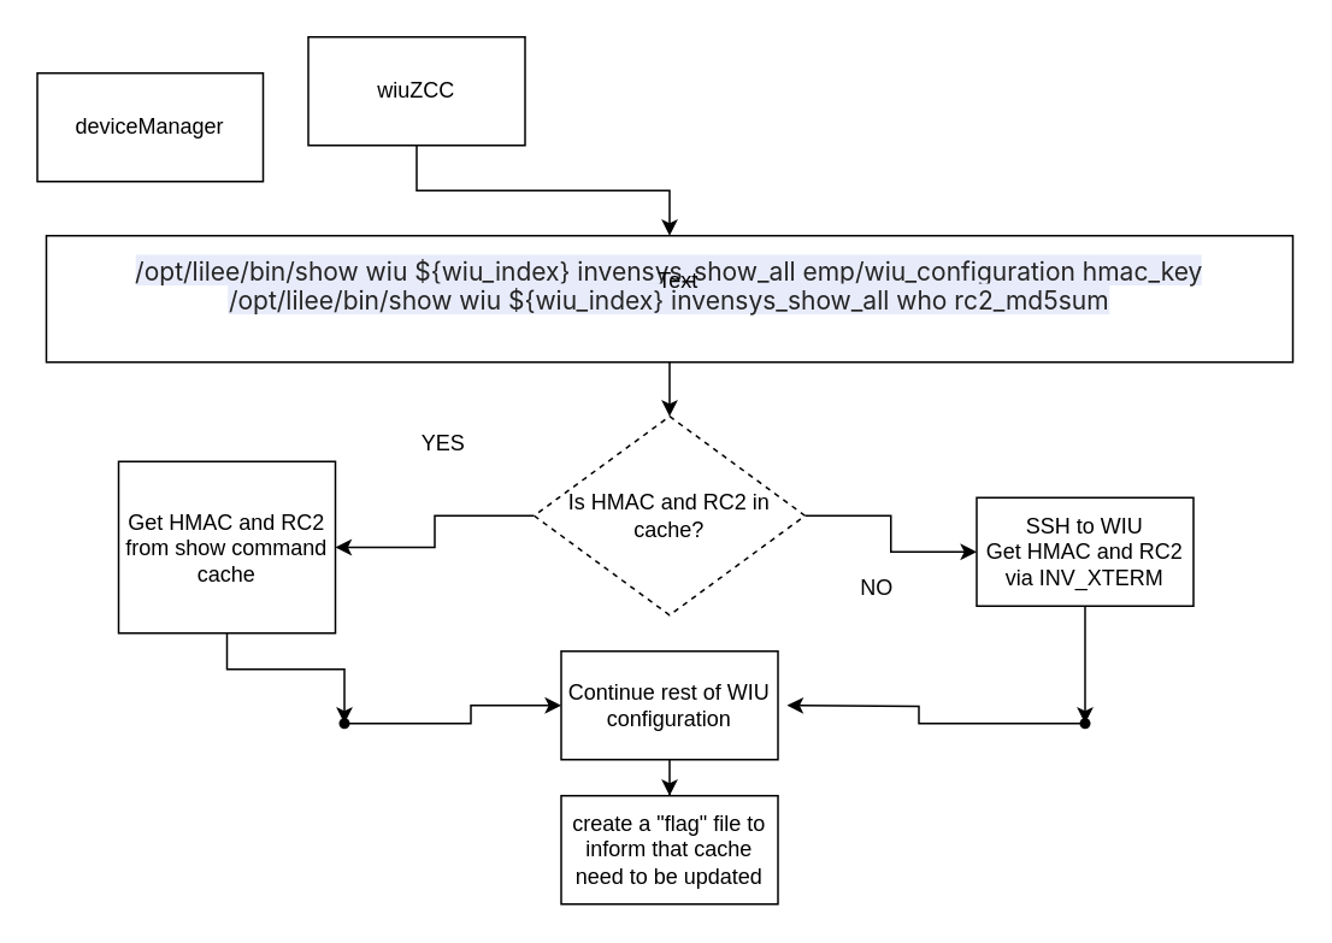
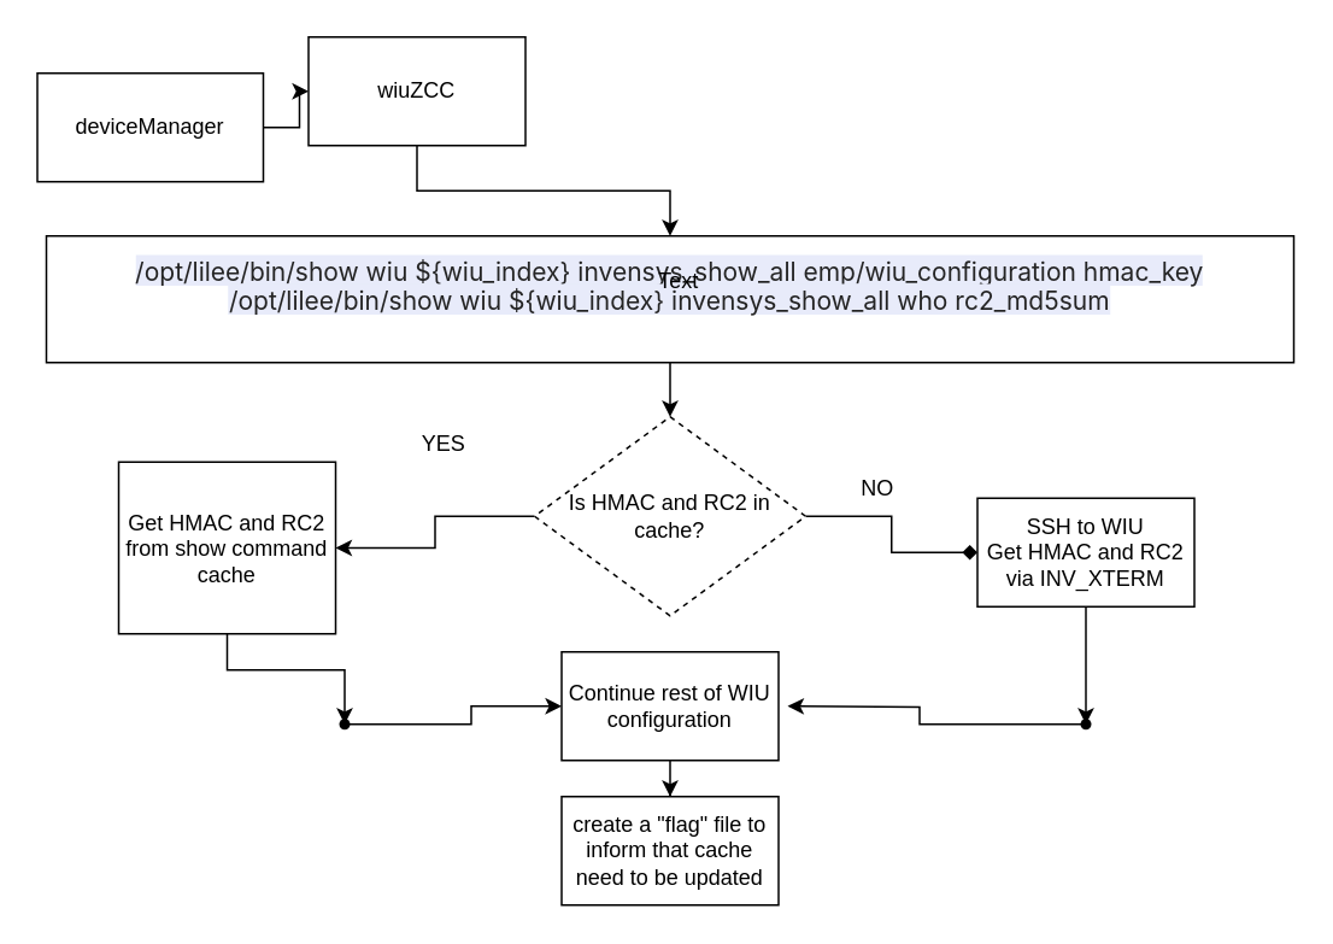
  <mxCell id="0" />
  <mxCell id="1" parent="0" />
+ <mxCell id="2" value="" style="edgeStyle=orthogonalEdgeStyle;rounded=0;orthogonalLoop=1;jettySize=auto;html=1;" parent="1" source="3" target="5" edge="1"><mxGeometry relative="1" as="geometry" /></mxCell>
  <mxCell id="3" value="deviceManager" style="rounded=0;whiteSpace=wrap;html=1;" parent="1" vertex="1"><mxGeometry x="20" y="40" width="125" height="60" as="geometry" /></mxCell>
  <mxCell id="4" value="" style="edgeStyle=orthogonalEdgeStyle;rounded=0;orthogonalLoop=1;jettySize=auto;html=1;" parent="1" source="5" target="7" edge="1"><mxGeometry relative="1" as="geometry" /></mxCell>
  <mxCell id="5" value="wiuZCC" style="rounded=0;whiteSpace=wrap;html=1;" parent="1" vertex="1"><mxGeometry x="170" y="20" width="120" height="60" as="geometry" /></mxCell>
  <mxCell id="6" value="" style="edgeStyle=orthogonalEdgeStyle;rounded=0;orthogonalLoop=1;jettySize=auto;html=1;" parent="1" source="7" target="10" edge="1"><mxGeometry relative="1" as="geometry" /></mxCell>
  <mxCell id="7" value="&#10;&lt;span style=&quot;color: rgb(36, 36, 36); font-family: -apple-system, BlinkMacSystemFont, &amp;quot;Segoe UI&amp;quot;, system-ui, &amp;quot;Apple Color Emoji&amp;quot;, &amp;quot;Segoe UI Emoji&amp;quot;, &amp;quot;Segoe UI Web&amp;quot;, sans-serif; font-size: 14px; font-style: normal; font-variant-ligatures: normal; font-variant-caps: normal; font-weight: 400; letter-spacing: normal; orphans: 2; text-align: start; text-indent: 0px; text-transform: none; widows: 2; word-spacing: 0px; -webkit-text-stroke-width: 0px; background-color: rgb(232, 235, 250); text-decoration-style: initial; text-decoration-color: initial; float: none; display: inline !important;&quot;&gt;/opt/lilee/bin/show wiu ${wiu_index} invensys_show_all emp/wiu_configuration hmac_key&lt;/span&gt;&lt;br style=&quot;-webkit-font-smoothing: antialiased; box-sizing: border-box; color: rgb(36, 36, 36); font-family: -apple-system, BlinkMacSystemFont, &amp;quot;Segoe UI&amp;quot;, system-ui, &amp;quot;Apple Color Emoji&amp;quot;, &amp;quot;Segoe UI Emoji&amp;quot;, &amp;quot;Segoe UI Web&amp;quot;, sans-serif; font-size: 14px; font-style: normal; font-variant-ligatures: normal; font-variant-caps: normal; font-weight: 400; letter-spacing: normal; orphans: 2; text-align: start; text-indent: 0px; text-transform: none; widows: 2; word-spacing: 0px; -webkit-text-stroke-width: 0px; background-color: rgb(232, 235, 250); text-decoration-style: initial; text-decoration-color: initial;&quot;&gt;&lt;span style=&quot;color: rgb(36, 36, 36); font-family: -apple-system, BlinkMacSystemFont, &amp;quot;Segoe UI&amp;quot;, system-ui, &amp;quot;Apple Color Emoji&amp;quot;, &amp;quot;Segoe UI Emoji&amp;quot;, &amp;quot;Segoe UI Web&amp;quot;, sans-serif; font-size: 14px; font-style: normal; font-variant-ligatures: normal; font-variant-caps: normal; font-weight: 400; letter-spacing: normal; orphans: 2; text-align: start; text-indent: 0px; text-transform: none; widows: 2; word-spacing: 0px; -webkit-text-stroke-width: 0px; background-color: rgb(232, 235, 250); text-decoration-style: initial; text-decoration-color: initial; float: none; display: inline !important;&quot;&gt;/opt/lilee/bin/show wiu ${wiu_index} invensys_show_all who rc2_md5sum&lt;/span&gt;&#10;&#10;" style="rounded=0;whiteSpace=wrap;html=1;" parent="1" vertex="1"><mxGeometry x="25" y="130" width="690" height="70" as="geometry" /></mxCell>
- <mxCell id="8" value="" style="edgeStyle=orthogonalEdgeStyle;rounded=0;orthogonalLoop=1;jettySize=auto;html=1;" parent="1" source="10" target="12" edge="1"><mxGeometry relative="1" as="geometry" /></mxCell>
+ <mxCell id="8" value="" style="edgeStyle=orthogonalEdgeStyle;rounded=0;orthogonalLoop=1;jettySize=auto;html=1;endArrow=diamond;" parent="1" source="10" target="12" edge="1"><mxGeometry relative="1" as="geometry" /></mxCell>
  <mxCell id="9" value="" style="edgeStyle=orthogonalEdgeStyle;rounded=0;orthogonalLoop=1;jettySize=auto;html=1;" parent="1" source="10" target="17" edge="1"><mxGeometry relative="1" as="geometry" /></mxCell>
  <mxCell id="10" value="Is HMAC and RC2 in cache?" style="rhombus;whiteSpace=wrap;html=1;dashed=1;" parent="1" vertex="1"><mxGeometry x="295" y="230" width="150" height="110" as="geometry" /></mxCell>
  <mxCell id="11" value="" style="edgeStyle=orthogonalEdgeStyle;rounded=0;orthogonalLoop=1;jettySize=auto;html=1;" parent="1" source="12" target="23" edge="1"><mxGeometry relative="1" as="geometry" /></mxCell>
  <mxCell id="12" value="SSH to WIU&lt;br&gt;Get HMAC and RC2 via INV_XTERM" style="whiteSpace=wrap;html=1;" parent="1" vertex="1"><mxGeometry x="540" y="275" width="120" height="60" as="geometry" /></mxCell>
  <mxCell id="13" value="Text" style="text;html=1;strokeColor=none;fillColor=none;align=center;verticalAlign=middle;whiteSpace=wrap;rounded=0;" parent="1" vertex="1"><mxGeometry x="345" y="140" width="60" height="30" as="geometry" /></mxCell>
- <mxCell id="14" value="NO" style="text;html=1;strokeColor=none;fillColor=none;align=center;verticalAlign=middle;whiteSpace=wrap;rounded=0;" parent="1" vertex="1"><mxGeometry x="455" y="310" width="60" height="30" as="geometry" /></mxCell>
+ <mxCell id="14" value="NO" style="text;html=1;strokeColor=none;fillColor=none;align=center;verticalAlign=middle;whiteSpace=wrap;rounded=0;" parent="1" vertex="1"><mxGeometry x="455" y="255" width="60" height="30" as="geometry" /></mxCell>
  <mxCell id="15" value="YES" style="text;html=1;strokeColor=none;fillColor=none;align=center;verticalAlign=middle;whiteSpace=wrap;rounded=0;" parent="1" vertex="1"><mxGeometry x="215" y="230" width="60" height="30" as="geometry" /></mxCell>
  <mxCell id="16" value="" style="edgeStyle=orthogonalEdgeStyle;rounded=0;orthogonalLoop=1;jettySize=auto;html=1;" parent="1" source="17" target="21" edge="1"><mxGeometry relative="1" as="geometry" /></mxCell>
  <mxCell id="17" value="Get HMAC and RC2 from show command cache" style="whiteSpace=wrap;html=1;" parent="1" vertex="1"><mxGeometry x="65" y="255" width="120" height="95" as="geometry" /></mxCell>
  <mxCell id="18" value="" style="edgeStyle=orthogonalEdgeStyle;rounded=0;orthogonalLoop=1;jettySize=auto;html=1;" parent="1" source="19" target="24" edge="1"><mxGeometry relative="1" as="geometry"><mxPoint x="370" y="470" as="targetPoint" /></mxGeometry></mxCell>
  <mxCell id="19" value="Continue rest of WIU configuration" style="rounded=0;whiteSpace=wrap;html=1;" parent="1" vertex="1"><mxGeometry x="310" y="360" width="120" height="60" as="geometry" /></mxCell>
  <mxCell id="20" value="" style="edgeStyle=orthogonalEdgeStyle;rounded=0;orthogonalLoop=1;jettySize=auto;html=1;" parent="1" source="21" target="19" edge="1"><mxGeometry relative="1" as="geometry" /></mxCell>
  <mxCell id="21" value="" style="shape=waypoint;sketch=0;size=6;pointerEvents=1;points=[];fillColor=default;resizable=0;rotatable=0;perimeter=centerPerimeter;snapToPoint=1;" parent="1" vertex="1"><mxGeometry x="170" y="380" width="40" height="40" as="geometry" /></mxCell>
  <mxCell id="22" style="edgeStyle=orthogonalEdgeStyle;rounded=0;orthogonalLoop=1;jettySize=auto;html=1;" parent="1" source="23" edge="1"><mxGeometry relative="1" as="geometry"><mxPoint x="435" y="390" as="targetPoint" /></mxGeometry></mxCell>
  <mxCell id="23" value="" style="shape=waypoint;sketch=0;size=6;pointerEvents=1;points=[];fillColor=default;resizable=0;rotatable=0;perimeter=centerPerimeter;snapToPoint=1;" parent="1" vertex="1"><mxGeometry x="580" y="380" width="40" height="40" as="geometry" /></mxCell>
  <mxCell id="24" value="create a &quot;flag&quot; file to inform that cache need to be updated" style="rounded=0;whiteSpace=wrap;html=1;" parent="1" vertex="1"><mxGeometry x="310" y="440" width="120" height="60" as="geometry" /></mxCell>
